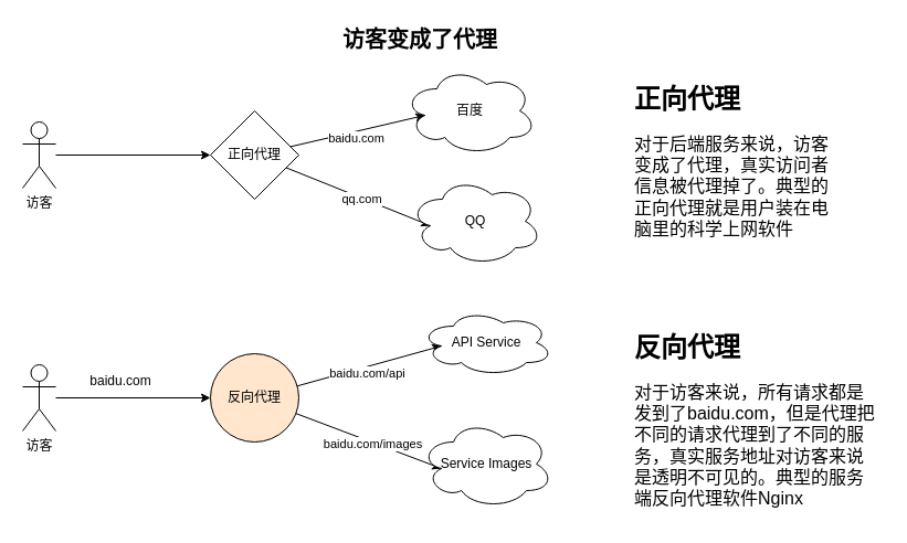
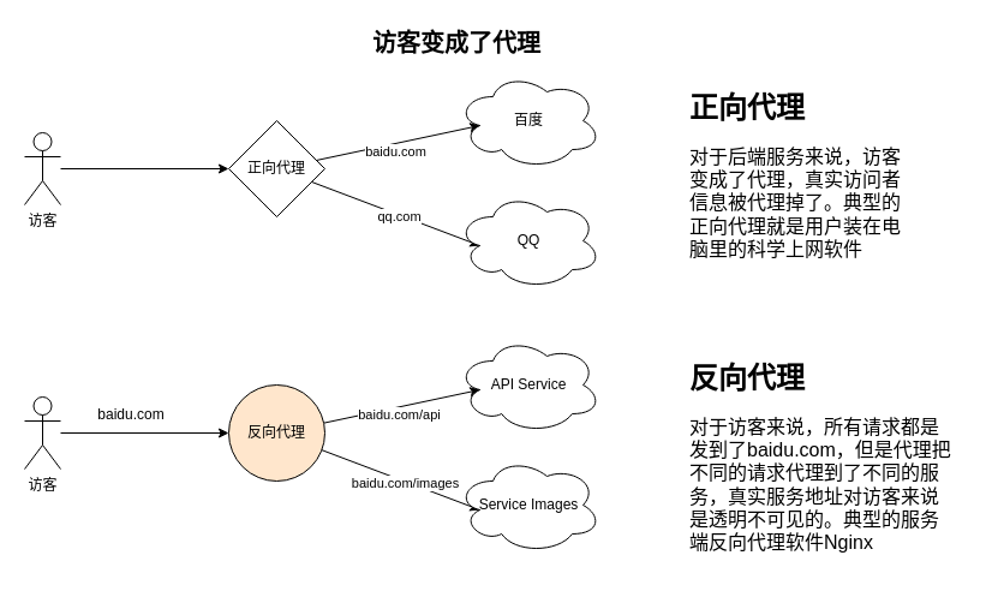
  <mxCell id="0" />
  <mxCell id="1" parent="0" />
  <mxCell id="2" value="访客变成了代理" style="text;html=1;strokeColor=none;fillColor=none;align=center;verticalAlign=middle;whiteSpace=wrap;rounded=0;fontStyle=1;fontSize=20;" vertex="1" parent="1"><mxGeometry x="270" y="20" width="220" height="30" as="geometry" /></mxCell>
  <mxCell id="3" style="edgeStyle=orthogonalEdgeStyle;rounded=0;orthogonalLoop=1;jettySize=auto;html=1;entryX=0;entryY=0.5;entryDx=0;entryDy=0;" edge="1" parent="1" source="4" target="9"><mxGeometry relative="1" as="geometry" /></mxCell>
  <mxCell id="4" value="访客" style="shape=umlActor;verticalLabelPosition=bottom;verticalAlign=top;html=1;outlineConnect=0;" vertex="1" parent="1"><mxGeometry x="20" y="110" width="30" height="60" as="geometry" /></mxCell>
  <mxCell id="5" style="rounded=0;orthogonalLoop=1;jettySize=auto;html=1;entryX=0.16;entryY=0.55;entryDx=0;entryDy=0;entryPerimeter=0;" edge="1" parent="1" source="9" target="10"><mxGeometry relative="1" as="geometry" /></mxCell>
  <mxCell id="6" value="baidu.com" style="edgeLabel;html=1;align=center;verticalAlign=middle;resizable=0;points=[];" vertex="1" connectable="0" parent="5"><mxGeometry x="-0.051" y="-6" relative="1" as="geometry"><mxPoint as="offset" /></mxGeometry></mxCell>
  <mxCell id="7" style="rounded=0;orthogonalLoop=1;jettySize=auto;html=1;entryX=0.16;entryY=0.55;entryDx=0;entryDy=0;entryPerimeter=0;" edge="1" parent="1" source="9" target="11"><mxGeometry relative="1" as="geometry" /></mxCell>
  <mxCell id="8" value="qq.com" style="edgeLabel;html=1;align=center;verticalAlign=middle;resizable=0;points=[];" vertex="1" connectable="0" parent="7"><mxGeometry x="0.045" y="-1" relative="1" as="geometry"><mxPoint as="offset" /></mxGeometry></mxCell>
  <mxCell id="9" value="正向代理" style="rhombus;whiteSpace=wrap;html=1;aspect=fixed;" vertex="1" parent="1"><mxGeometry x="190" y="100" width="80" height="80" as="geometry" /></mxCell>
- <mxCell id="10" value="百度" style="ellipse;shape=cloud;whiteSpace=wrap;html=1;" vertex="1" parent="1"><mxGeometry x="365" y="60" width="120" height="80" as="geometry" /></mxCell>
- <mxCell id="11" value="QQ" style="ellipse;shape=cloud;whiteSpace=wrap;html=1;" vertex="1" parent="1"><mxGeometry x="370" y="160" width="120" height="80" as="geometry" /></mxCell>
+ <mxCell id="10" value="百度" style="ellipse;shape=cloud;whiteSpace=wrap;html=1;" vertex="1" parent="1"><mxGeometry x="380" y="60" width="120" height="80" as="geometry" /></mxCell>
+ <mxCell id="11" value="QQ" style="ellipse;shape=cloud;whiteSpace=wrap;html=1;" vertex="1" parent="1"><mxGeometry x="380" y="160" width="120" height="80" as="geometry" /></mxCell>
  <mxCell id="12" value="&lt;h1&gt;正向代理&lt;br&gt;&lt;/h1&gt;&lt;p&gt;&lt;font style=&quot;font-size: 16px;&quot;&gt;对于后端服务来说，访客变成了代理，真实访问者信息被代理掉了。典型的正向代理就是用户装在电脑里的科学上网软件&lt;/font&gt;&lt;br&gt;&lt;/p&gt;" style="text;html=1;strokeColor=none;fillColor=none;spacing=5;spacingTop=-20;whiteSpace=wrap;overflow=hidden;rounded=0;" vertex="1" parent="1"><mxGeometry x="569" y="70" width="190" height="160" as="geometry" /></mxCell>
  <mxCell id="13" style="edgeStyle=orthogonalEdgeStyle;rounded=0;orthogonalLoop=1;jettySize=auto;html=1;entryX=0;entryY=0.5;entryDx=0;entryDy=0;" edge="1" source="14" target="19" parent="1"><mxGeometry relative="1" as="geometry" /></mxCell>
  <mxCell id="14" value="访客" style="shape=umlActor;verticalLabelPosition=bottom;verticalAlign=top;html=1;outlineConnect=0;" vertex="1" parent="1"><mxGeometry x="20" y="330" width="30" height="60" as="geometry" /></mxCell>
  <mxCell id="15" style="rounded=0;orthogonalLoop=1;jettySize=auto;html=1;entryX=0.16;entryY=0.55;entryDx=0;entryDy=0;entryPerimeter=0;" edge="1" source="19" target="20" parent="1"><mxGeometry relative="1" as="geometry" /></mxCell>
  <mxCell id="16" value="baidu.com/api" style="edgeLabel;html=1;align=center;verticalAlign=middle;resizable=0;points=[];" vertex="1" connectable="0" parent="15"><mxGeometry x="-0.051" y="-6" relative="1" as="geometry"><mxPoint as="offset" /></mxGeometry></mxCell>
  <mxCell id="17" style="rounded=0;orthogonalLoop=1;jettySize=auto;html=1;entryX=0.16;entryY=0.55;entryDx=0;entryDy=0;entryPerimeter=0;" edge="1" source="19" target="21" parent="1"><mxGeometry relative="1" as="geometry" /></mxCell>
  <mxCell id="18" value="baidu.com/images" style="edgeLabel;html=1;align=center;verticalAlign=middle;resizable=0;points=[];" vertex="1" connectable="0" parent="17"><mxGeometry x="0.045" y="-1" relative="1" as="geometry"><mxPoint as="offset" /></mxGeometry></mxCell>
  <mxCell id="19" value="反向代理" style="ellipse;whiteSpace=wrap;html=1;aspect=fixed;fillColor=#ffe6cc;" vertex="1" parent="1"><mxGeometry x="190" y="320" width="80" height="80" as="geometry" /></mxCell>
- <mxCell id="20" value="API Service" style="ellipse;shape=cloud;whiteSpace=wrap;html=1;" vertex="1" parent="1"><mxGeometry x="380" y="280" width="120" height="60" as="geometry" /></mxCell>
+ <mxCell id="20" value="API Service" style="ellipse;shape=cloud;whiteSpace=wrap;html=1;" vertex="1" parent="1"><mxGeometry x="380" y="280" width="120" height="80" as="geometry" /></mxCell>
  <mxCell id="21" value="Service Images" style="ellipse;shape=cloud;whiteSpace=wrap;html=1;" vertex="1" parent="1"><mxGeometry x="380" y="380" width="120" height="80" as="geometry" /></mxCell>
  <mxCell id="22" value="&lt;h1&gt;反向代理&lt;br&gt;&lt;/h1&gt;&lt;p&gt;&lt;font style=&quot;font-size: 16px;&quot;&gt;对于访客来说，所有请求都是发到了baidu.com，但是代理把不同的请求代理到了不同的服务，真实服务地址对访客来说是透明不可见的。典型的服务端反向代理软件Nginx&lt;/font&gt;&lt;br&gt;&lt;/p&gt;" style="text;html=1;strokeColor=none;fillColor=none;spacing=5;spacingTop=-20;whiteSpace=wrap;overflow=hidden;rounded=0;" vertex="1" parent="1"><mxGeometry x="569" y="295" width="230" height="175" as="geometry" /></mxCell>
  <mxCell id="23" value="baidu.com" style="text;html=1;strokeColor=none;fillColor=none;align=center;verticalAlign=middle;whiteSpace=wrap;rounded=0;" vertex="1" parent="1"><mxGeometry x="79" y="330" width="60" height="30" as="geometry" /></mxCell>
